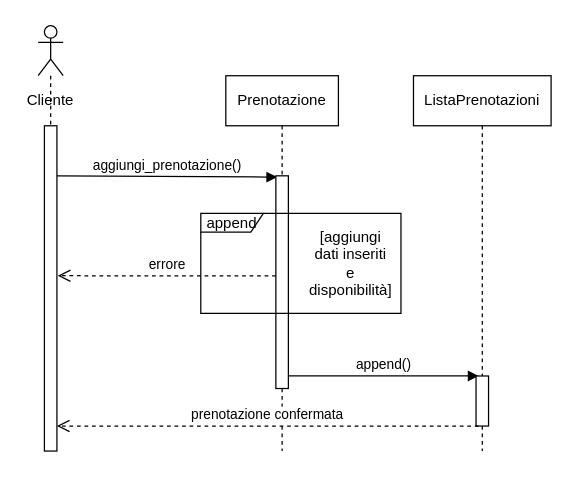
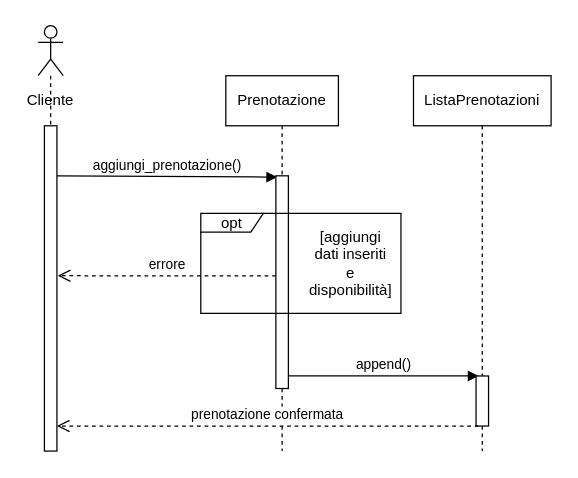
  <mxCell id="0" />
  <mxCell id="1" parent="0" />
  <mxCell id="2" value="" style="shape=umlLifeline;participant=umlActor;perimeter=lifelinePerimeter;whiteSpace=wrap;html=1;container=1;collapsible=0;recursiveResize=0;verticalAlign=top;spacingTop=36;outlineConnect=0;" vertex="1" parent="1"><mxGeometry x="30" y="20" width="20" height="80" as="geometry" /></mxCell>
  <mxCell id="3" value="Cliente" style="text;html=1;strokeColor=none;fillColor=none;align=center;verticalAlign=middle;whiteSpace=wrap;rounded=0;" vertex="1" parent="1"><mxGeometry x="20" y="70" width="40" height="20" as="geometry" /></mxCell>
  <mxCell id="4" value="" style="html=1;points=[];perimeter=orthogonalPerimeter;" vertex="1" parent="1"><mxGeometry x="35" y="100" width="10" height="260" as="geometry" /></mxCell>
  <mxCell id="5" value="Prenotazione" style="shape=umlLifeline;perimeter=lifelinePerimeter;whiteSpace=wrap;html=1;container=1;collapsible=0;recursiveResize=0;outlineConnect=0;" vertex="1" parent="1"><mxGeometry x="180" y="60" width="90" height="300" as="geometry" /></mxCell>
  <mxCell id="6" value="aggiungi_prenotazione()" style="html=1;verticalAlign=bottom;endArrow=block;entryX=0.1;entryY=0.006;entryDx=0;entryDy=0;entryPerimeter=0;" edge="1" parent="1" target="8"><mxGeometry width="80" relative="1" as="geometry"><mxPoint x="45" y="140" as="sourcePoint" /><mxPoint x="180" y="136" as="targetPoint" /></mxGeometry></mxCell>
  <mxCell id="7" value="ListaPrenotazioni" style="shape=umlLifeline;perimeter=lifelinePerimeter;whiteSpace=wrap;html=1;container=1;collapsible=0;recursiveResize=0;outlineConnect=0;" vertex="1" parent="1"><mxGeometry x="330" y="60" width="110" height="300" as="geometry" /></mxCell>
  <mxCell id="8" value="" style="html=1;points=[];perimeter=orthogonalPerimeter;" vertex="1" parent="1"><mxGeometry x="220" y="140" width="10" height="170" as="geometry" /></mxCell>
  <mxCell id="9" value="errore" style="html=1;verticalAlign=bottom;endArrow=open;dashed=1;endSize=8;entryX=1.071;entryY=0.461;entryDx=0;entryDy=0;entryPerimeter=0;" edge="1" parent="1" target="4"><mxGeometry relative="1" as="geometry"><mxPoint x="220" y="220" as="sourcePoint" /><mxPoint x="45" y="190" as="targetPoint" /></mxGeometry></mxCell>
- <mxCell id="10" value="append" style="shape=umlFrame;whiteSpace=wrap;html=1;width=50;height=15;" vertex="1" parent="1"><mxGeometry x="160" y="170" width="160" height="80" as="geometry" /></mxCell>
+ <mxCell id="10" value="opt" style="shape=umlFrame;whiteSpace=wrap;html=1;width=50;height=15;" vertex="1" parent="1"><mxGeometry x="160" y="170" width="160" height="80" as="geometry" /></mxCell>
  <mxCell id="11" value="&lt;div&gt;[aggiungi dati inseriti e disponibilità]&lt;/div&gt;" style="text;html=1;strokeColor=none;fillColor=none;align=center;verticalAlign=middle;whiteSpace=wrap;rounded=0;" vertex="1" parent="1"><mxGeometry x="260" y="200" width="40" height="20" as="geometry" /></mxCell>
  <mxCell id="12" value="append()" style="html=1;verticalAlign=bottom;endArrow=block;entryX=0.473;entryY=0.8;entryDx=0;entryDy=0;entryPerimeter=0;" edge="1" parent="1" target="7"><mxGeometry width="80" relative="1" as="geometry"><mxPoint x="230" y="300" as="sourcePoint" /><mxPoint x="310" y="300" as="targetPoint" /></mxGeometry></mxCell>
  <mxCell id="13" value="" style="html=1;points=[];perimeter=orthogonalPerimeter;" vertex="1" parent="1"><mxGeometry x="380" y="300" width="10" height="40" as="geometry" /></mxCell>
  <mxCell id="14" value="prenotazione confermata" style="html=1;verticalAlign=bottom;endArrow=open;dashed=1;endSize=8;" edge="1" parent="1"><mxGeometry relative="1" as="geometry"><mxPoint x="382" y="340" as="sourcePoint" /><mxPoint x="45" y="340" as="targetPoint" /></mxGeometry></mxCell>
